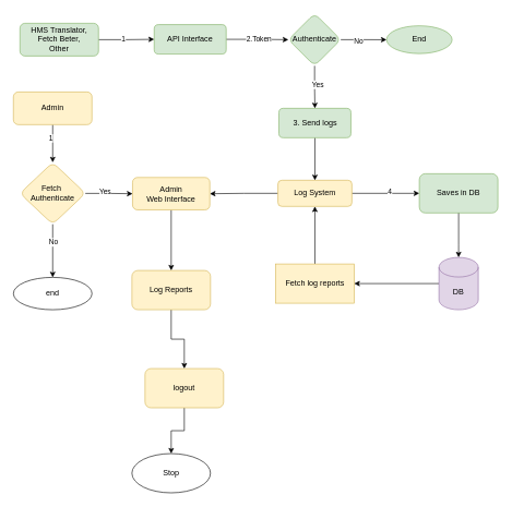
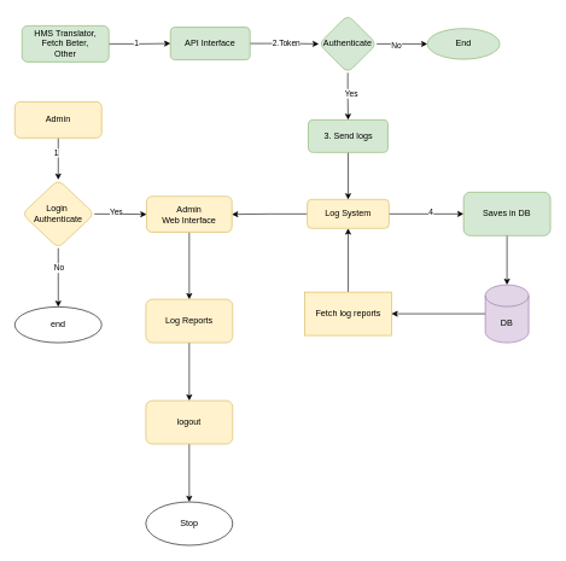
  <mxCell id="0" />
  <mxCell id="1" parent="0" />
  <mxCell id="2" value="" style="edgeStyle=orthogonalEdgeStyle;rounded=0;orthogonalLoop=1;jettySize=auto;html=1;exitX=1;exitY=0.5;exitDx=0;exitDy=0;" edge="1" parent="1" source="23" target="15"><mxGeometry relative="1" as="geometry"><mxPoint x="370" y="60" as="sourcePoint" /></mxGeometry></mxCell>
  <mxCell id="3" value="2.Token" style="edgeLabel;html=1;align=center;verticalAlign=middle;resizable=0;points=[];" vertex="1" connectable="0" parent="2"><mxGeometry x="0.04" y="1" relative="1" as="geometry"><mxPoint as="offset" /></mxGeometry></mxCell>
  <mxCell id="4" value="" style="edgeStyle=orthogonalEdgeStyle;rounded=0;orthogonalLoop=1;jettySize=auto;html=1;" edge="1" parent="1" source="6" target="23"><mxGeometry relative="1" as="geometry" /></mxCell>
  <mxCell id="5" value="1" style="edgeLabel;html=1;align=center;verticalAlign=middle;resizable=0;points=[];" vertex="1" connectable="0" parent="4"><mxGeometry x="-0.135" y="1" relative="1" as="geometry"><mxPoint as="offset" /></mxGeometry></mxCell>
  <mxCell id="6" value="HMS Translator,&lt;br&gt;Fetch Beter,&lt;br&gt;Other" style="rounded=1;whiteSpace=wrap;html=1;fontSize=12;glass=0;strokeWidth=1;shadow=0;fillColor=#d5e8d4;strokeColor=#82b366;" parent="1" vertex="1"><mxGeometry x="30" y="35" width="120" height="50" as="geometry" /></mxCell>
  <mxCell id="7" value="" style="edgeStyle=orthogonalEdgeStyle;rounded=0;orthogonalLoop=1;jettySize=auto;html=1;" edge="1" parent="1" source="10" target="18"><mxGeometry relative="1" as="geometry" /></mxCell>
  <mxCell id="8" value="4" style="edgeLabel;html=1;align=center;verticalAlign=middle;resizable=0;points=[];" vertex="1" connectable="0" parent="7"><mxGeometry x="0.107" y="4" relative="1" as="geometry"><mxPoint as="offset" /></mxGeometry></mxCell>
  <mxCell id="9" value="" style="edgeStyle=orthogonalEdgeStyle;rounded=0;orthogonalLoop=1;jettySize=auto;html=1;" edge="1" parent="1" source="10" target="36"><mxGeometry relative="1" as="geometry" /></mxCell>
  <mxCell id="10" value="Log System" style="whiteSpace=wrap;html=1;rounded=1;shadow=0;strokeWidth=1;glass=0;fillColor=#fff2cc;strokeColor=#d6b656;" vertex="1" parent="1"><mxGeometry x="424" y="275" width="113" height="40" as="geometry" /></mxCell>
  <mxCell id="11" value="" style="edgeStyle=orthogonalEdgeStyle;rounded=0;orthogonalLoop=1;jettySize=auto;html=1;" edge="1" parent="1" source="15" target="16"><mxGeometry relative="1" as="geometry" /></mxCell>
  <mxCell id="12" value="No" style="edgeLabel;html=1;align=center;verticalAlign=middle;resizable=0;points=[];" vertex="1" connectable="0" parent="11"><mxGeometry x="-0.267" y="-1" relative="1" as="geometry"><mxPoint as="offset" /></mxGeometry></mxCell>
  <mxCell id="13" value="" style="edgeStyle=orthogonalEdgeStyle;rounded=0;orthogonalLoop=1;jettySize=auto;html=1;entryX=0.5;entryY=0;entryDx=0;entryDy=0;" edge="1" parent="1" source="15" target="22"><mxGeometry relative="1" as="geometry"><mxPoint x="481" y="145" as="targetPoint" /></mxGeometry></mxCell>
  <mxCell id="14" value="Yes" style="edgeLabel;html=1;align=center;verticalAlign=middle;resizable=0;points=[];" vertex="1" connectable="0" parent="13"><mxGeometry x="-0.145" y="4" relative="1" as="geometry"><mxPoint as="offset" /></mxGeometry></mxCell>
  <mxCell id="15" value="Authenticate" style="rhombus;whiteSpace=wrap;html=1;rounded=1;shadow=0;strokeWidth=1;glass=0;fillColor=#d5e8d4;strokeColor=#82b366;" vertex="1" parent="1"><mxGeometry x="440" y="20" width="80" height="80" as="geometry" /></mxCell>
  <mxCell id="16" value="End" style="ellipse;whiteSpace=wrap;html=1;rounded=1;shadow=0;strokeWidth=1;glass=0;fillColor=#d5e8d4;strokeColor=#82b366;" vertex="1" parent="1"><mxGeometry x="590" y="38.75" width="100" height="42.5" as="geometry" /></mxCell>
  <mxCell id="17" style="edgeStyle=orthogonalEdgeStyle;rounded=0;orthogonalLoop=1;jettySize=auto;html=1;exitX=0.5;exitY=0.967;exitDx=0;exitDy=0;exitPerimeter=0;entryX=0.5;entryY=0;entryDx=0;entryDy=0;entryPerimeter=0;" edge="1" parent="1" source="18" target="20"><mxGeometry relative="1" as="geometry"><Array as="points"><mxPoint x="700" y="373" /><mxPoint x="700" y="373" /></Array></mxGeometry></mxCell>
  <mxCell id="18" value="Saves in DB" style="whiteSpace=wrap;html=1;rounded=1;shadow=0;strokeWidth=1;glass=0;fillColor=#d5e8d4;strokeColor=#82b366;" vertex="1" parent="1"><mxGeometry x="640" y="265" width="120" height="60" as="geometry" /></mxCell>
  <mxCell id="19" value="" style="edgeStyle=orthogonalEdgeStyle;rounded=0;orthogonalLoop=1;jettySize=auto;html=1;" edge="1" parent="1" source="20" target="34"><mxGeometry relative="1" as="geometry" /></mxCell>
  <mxCell id="20" value="DB" style="shape=cylinder3;whiteSpace=wrap;html=1;boundedLbl=1;backgroundOutline=1;size=15;fillColor=#e1d5e7;strokeColor=#9673a6;" vertex="1" parent="1"><mxGeometry x="670" y="393" width="60" height="80" as="geometry" /></mxCell>
  <mxCell id="21" value="" style="edgeStyle=orthogonalEdgeStyle;rounded=0;orthogonalLoop=1;jettySize=auto;html=1;" edge="1" parent="1" source="22" target="10"><mxGeometry relative="1" as="geometry" /></mxCell>
  <mxCell id="22" value="3. Send logs" style="whiteSpace=wrap;html=1;rounded=1;shadow=0;strokeWidth=1;glass=0;fillColor=#d5e8d4;strokeColor=#82b366;" vertex="1" parent="1"><mxGeometry x="425.5" y="165" width="110" height="45" as="geometry" /></mxCell>
  <mxCell id="23" value="API Interface" style="whiteSpace=wrap;html=1;rounded=1;shadow=0;strokeWidth=1;glass=0;fillColor=#d5e8d4;strokeColor=#82b366;" vertex="1" parent="1"><mxGeometry x="235" y="37" width="110" height="45" as="geometry" /></mxCell>
  <mxCell id="24" value="" style="edgeStyle=orthogonalEdgeStyle;rounded=0;orthogonalLoop=1;jettySize=auto;html=1;" edge="1" parent="1" source="26" target="31"><mxGeometry relative="1" as="geometry" /></mxCell>
  <mxCell id="25" value="1" style="edgeLabel;html=1;align=center;verticalAlign=middle;resizable=0;points=[];" vertex="1" connectable="0" parent="24"><mxGeometry x="-0.326" y="-4" relative="1" as="geometry"><mxPoint y="1" as="offset" /></mxGeometry></mxCell>
  <mxCell id="26" value="Admin" style="rounded=1;whiteSpace=wrap;html=1;fontSize=12;glass=0;strokeWidth=1;shadow=0;fillColor=#fff2cc;strokeColor=#d6b656;" vertex="1" parent="1"><mxGeometry x="20" y="140" width="120" height="50" as="geometry" /></mxCell>
  <mxCell id="27" value="" style="edgeStyle=orthogonalEdgeStyle;rounded=0;orthogonalLoop=1;jettySize=auto;html=1;" edge="1" parent="1" source="31" target="32"><mxGeometry relative="1" as="geometry" /></mxCell>
  <mxCell id="28" value="No" style="edgeLabel;html=1;align=center;verticalAlign=middle;resizable=0;points=[];" vertex="1" connectable="0" parent="27"><mxGeometry x="-0.344" relative="1" as="geometry"><mxPoint as="offset" /></mxGeometry></mxCell>
  <mxCell id="29" value="" style="edgeStyle=orthogonalEdgeStyle;rounded=0;orthogonalLoop=1;jettySize=auto;html=1;" edge="1" parent="1" source="31" target="36"><mxGeometry relative="1" as="geometry" /></mxCell>
  <mxCell id="30" value="Yes" style="edgeLabel;html=1;align=center;verticalAlign=middle;resizable=0;points=[];" vertex="1" connectable="0" parent="29"><mxGeometry x="-0.168" y="4" relative="1" as="geometry"><mxPoint y="1" as="offset" /></mxGeometry></mxCell>
- <mxCell id="31" value="Fetch&amp;nbsp;&lt;br&gt;Authenticate" style="rhombus;whiteSpace=wrap;html=1;rounded=1;shadow=0;strokeWidth=1;glass=0;fillColor=#fff2cc;strokeColor=#d6b656;" vertex="1" parent="1"><mxGeometry x="30" y="247.75" width="100" height="94.5" as="geometry" /></mxCell>
+ <mxCell id="31" value="Login&amp;nbsp;&lt;br&gt;Authenticate" style="rhombus;whiteSpace=wrap;html=1;rounded=1;shadow=0;strokeWidth=1;glass=0;fillColor=#fff2cc;strokeColor=#d6b656;" vertex="1" parent="1"><mxGeometry x="30" y="247.75" width="100" height="94.5" as="geometry" /></mxCell>
  <mxCell id="32" value="end" style="ellipse;whiteSpace=wrap;html=1;rounded=1;shadow=0;strokeWidth=1;glass=0;" vertex="1" parent="1"><mxGeometry x="20" y="423.5" width="120" height="49.5" as="geometry" /></mxCell>
  <mxCell id="33" style="edgeStyle=orthogonalEdgeStyle;rounded=0;orthogonalLoop=1;jettySize=auto;html=1;exitX=0.5;exitY=0;exitDx=0;exitDy=0;entryX=0.5;entryY=1;entryDx=0;entryDy=0;" edge="1" parent="1" source="34" target="10"><mxGeometry relative="1" as="geometry" /></mxCell>
  <mxCell id="34" value="Fetch log reports" style="whiteSpace=wrap;html=1;fillColor=#fff2cc;strokeColor=#d6b656;" vertex="1" parent="1"><mxGeometry x="420.5" y="403" width="120" height="60" as="geometry" /></mxCell>
  <mxCell id="35" value="" style="edgeStyle=orthogonalEdgeStyle;rounded=0;orthogonalLoop=1;jettySize=auto;html=1;" edge="1" parent="1" source="36" target="38"><mxGeometry relative="1" as="geometry" /></mxCell>
  <mxCell id="36" value="Admin &lt;br&gt;Web Interface" style="whiteSpace=wrap;html=1;rounded=1;shadow=0;strokeWidth=1;glass=0;fillColor=#fff2cc;strokeColor=#d6b656;" vertex="1" parent="1"><mxGeometry x="202" y="270.75" width="118" height="49.5" as="geometry" /></mxCell>
  <mxCell id="37" value="" style="edgeStyle=orthogonalEdgeStyle;rounded=0;orthogonalLoop=1;jettySize=auto;html=1;" edge="1" parent="1" source="38" target="40"><mxGeometry relative="1" as="geometry" /></mxCell>
  <mxCell id="38" value="Log Reports" style="whiteSpace=wrap;html=1;rounded=1;shadow=0;strokeWidth=1;glass=0;fillColor=#fff2cc;strokeColor=#d6b656;" vertex="1" parent="1"><mxGeometry x="201" y="413" width="120" height="60" as="geometry" /></mxCell>
  <mxCell id="39" value="" style="edgeStyle=orthogonalEdgeStyle;rounded=0;orthogonalLoop=1;jettySize=auto;html=1;" edge="1" parent="1" source="40" target="41"><mxGeometry relative="1" as="geometry" /></mxCell>
- <mxCell id="40" value="logout" style="whiteSpace=wrap;html=1;rounded=1;shadow=0;strokeWidth=1;glass=0;fillColor=#fff2cc;strokeColor=#d6b656;" vertex="1" parent="1"><mxGeometry x="221" y="563" width="120" height="60" as="geometry" /></mxCell>
+ <mxCell id="40" value="logout" style="whiteSpace=wrap;html=1;rounded=1;shadow=0;strokeWidth=1;glass=0;fillColor=#fff2cc;strokeColor=#d6b656;" vertex="1" parent="1"><mxGeometry x="201" y="553" width="120" height="60" as="geometry" /></mxCell>
  <mxCell id="41" value="Stop" style="ellipse;whiteSpace=wrap;html=1;rounded=1;shadow=0;strokeWidth=1;glass=0;" vertex="1" parent="1"><mxGeometry x="201" y="693" width="120" height="60" as="geometry" /></mxCell>
